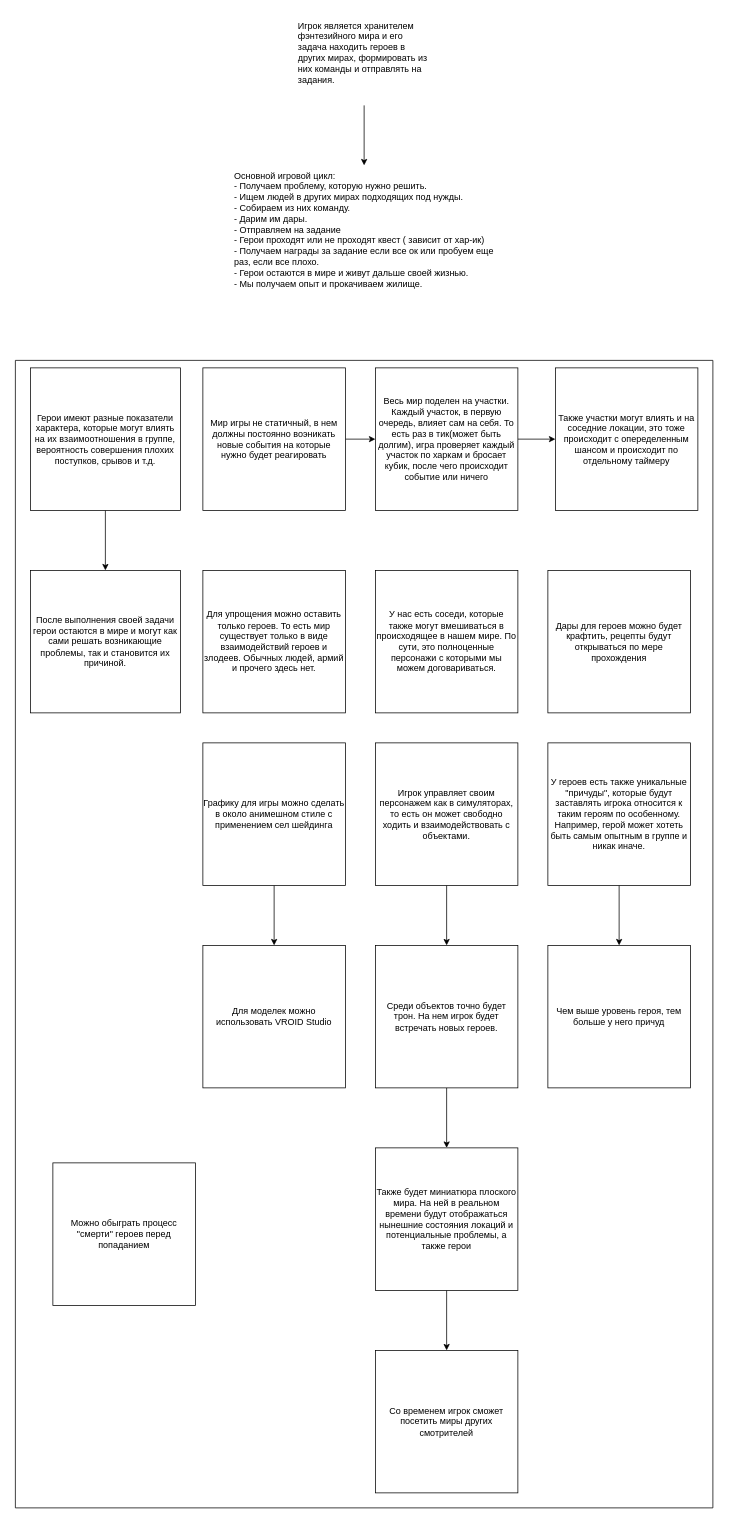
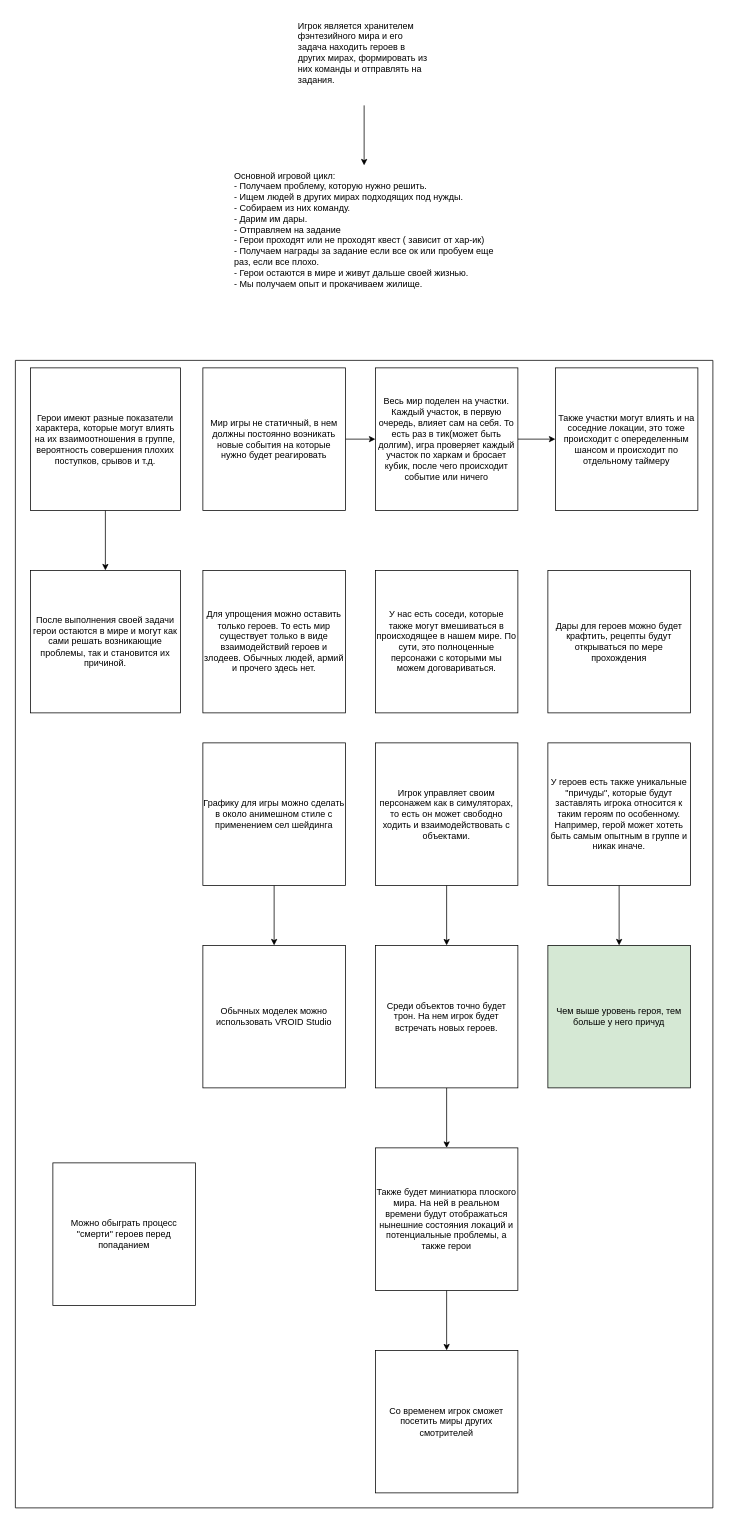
  <mxCell id="0" />
  <mxCell id="1" parent="0" />
  <mxCell id="2" value="" style="edgeStyle=orthogonalEdgeStyle;rounded=0;orthogonalLoop=1;jettySize=auto;html=1;" edge="1" parent="1" source="3" target="4"><mxGeometry relative="1" as="geometry" /></mxCell>
  <mxCell id="3" value="&lt;div&gt;Игрок является хранителем фэнтезийного мира и его задача находить героев в других мирах, формировать из них команды и отправлять на задания.&lt;/div&gt;" style="text;html=1;whiteSpace=wrap;overflow=hidden;rounded=0;" vertex="1" parent="1"><mxGeometry x="395" y="20" width="180" height="120" as="geometry" /></mxCell>
  <mxCell id="4" value="&lt;div&gt;Основной игровой цикл:&lt;/div&gt;&lt;div&gt;- Получаем проблему, которую нужно решить.&lt;/div&gt;&lt;div&gt;- Ищем людей в других мирах подходящих под нужды.&lt;/div&gt;&lt;div&gt;- Собираем из них команду.&lt;/div&gt;&lt;div&gt;- Дарим им дары.&lt;/div&gt;&lt;div&gt;- Отправляем на задание&lt;/div&gt;&lt;div&gt;- Герои проходят или не проходят квест ( зависит от хар-ик)&lt;/div&gt;&lt;div&gt;- Получаем награды за задание если все ок или пробуем еще раз, если все плохо.&lt;/div&gt;&lt;div&gt;- Герои остаются в мире и живут дальше своей жизнью.&lt;/div&gt;&lt;div&gt;- Мы получаем опыт и прокачиваем жилище.&lt;/div&gt;" style="text;html=1;whiteSpace=wrap;overflow=hidden;rounded=0;" vertex="1" parent="1"><mxGeometry x="310" y="220" width="350" height="180" as="geometry" /></mxCell>
  <mxCell id="5" value="" style="swimlane;startSize=0;fillColor=default;fillStyle=solid;gradientColor=none;" vertex="1" parent="1"><mxGeometry x="20" y="480" width="930" height="1530" as="geometry"><mxRectangle x="-200" y="480" width="50" height="40" as="alternateBounds" /></mxGeometry></mxCell>
  <mxCell id="6" value="" style="edgeStyle=orthogonalEdgeStyle;rounded=0;orthogonalLoop=1;jettySize=auto;html=1;" edge="1" parent="5" source="7" target="8"><mxGeometry relative="1" as="geometry" /></mxCell>
  <mxCell id="7" value="Герои имеют разные показатели характера, которые могут влиять на их взаимоотношения в группе, вероятность совершения плохих поступков, срывов и т.д." style="rounded=0;whiteSpace=wrap;html=1;" vertex="1" parent="5"><mxGeometry x="20" y="10" width="200" height="190" as="geometry" /></mxCell>
  <mxCell id="8" value="После выполнения своей задачи герои остаются в мире и могут как сами решать возникающие проблемы, так и становится их причиной." style="rounded=0;whiteSpace=wrap;html=1;" vertex="1" parent="5"><mxGeometry x="20" y="280" width="200" height="190" as="geometry" /></mxCell>
  <mxCell id="9" value="" style="edgeStyle=orthogonalEdgeStyle;rounded=0;orthogonalLoop=1;jettySize=auto;html=1;" edge="1" parent="5" source="10" target="12"><mxGeometry relative="1" as="geometry" /></mxCell>
  <mxCell id="10" value="&lt;div&gt;Мир игры не статичный, в нем должны постоянно воэникать новые события на которые нужно будет реагировать&lt;/div&gt;" style="whiteSpace=wrap;html=1;aspect=fixed;" vertex="1" parent="5"><mxGeometry x="250" y="10" width="190" height="190" as="geometry" /></mxCell>
  <mxCell id="11" value="" style="edgeStyle=orthogonalEdgeStyle;rounded=0;orthogonalLoop=1;jettySize=auto;html=1;" edge="1" parent="5" source="12" target="13"><mxGeometry relative="1" as="geometry" /></mxCell>
  <mxCell id="12" value="&lt;div&gt;Весь мир поделен на участки. Каждый участок, в первую очередь, влияет сам на себя. То есть раз в тик(может быть долгим), игра проверяет каждый участок по харкам и бросает кубик, после чего происходит событие или ничего&lt;/div&gt;" style="whiteSpace=wrap;html=1;aspect=fixed;" vertex="1" parent="5"><mxGeometry x="480" y="10" width="190" height="190" as="geometry" /></mxCell>
  <mxCell id="13" value="Также участки могут влиять и на соседние локации, это тоже происходит с опеределенным шансом и происходит по отдельному таймеру" style="whiteSpace=wrap;html=1;aspect=fixed;" vertex="1" parent="5"><mxGeometry x="720" y="10" width="190" height="190" as="geometry" /></mxCell>
  <mxCell id="14" value="Для упрощения можно оставить только героев. То есть мир существует только в виде взаимодействий героев и злодеев. Обычных людей, армий и прочего здесь нет." style="whiteSpace=wrap;html=1;aspect=fixed;" vertex="1" parent="5"><mxGeometry x="250" y="280" width="190" height="190" as="geometry" /></mxCell>
  <mxCell id="15" value="У нас есть соседи, которые также могут вмешиваться в происходящее в нашем мире. По сути, это полноценные персонажи с которыми мы можем договариваться." style="whiteSpace=wrap;html=1;aspect=fixed;" vertex="1" parent="5"><mxGeometry x="480" y="280" width="190" height="190" as="geometry" /></mxCell>
  <mxCell id="16" value="Дары для героев можно будет крафтить, рецепты будут открываться по мере прохождения" style="whiteSpace=wrap;html=1;aspect=fixed;" vertex="1" parent="5"><mxGeometry x="710" y="280" width="190" height="190" as="geometry" /></mxCell>
  <mxCell id="17" value="" style="edgeStyle=orthogonalEdgeStyle;rounded=0;orthogonalLoop=1;jettySize=auto;html=1;" edge="1" parent="5" source="18" target="19"><mxGeometry relative="1" as="geometry" /></mxCell>
  <mxCell id="18" value="У героев есть также уникальные &quot;причуды&quot;, которые будут заставлять игрока относится к таким героям по особенному. Например, герой может хотеть быть самым опытным в группе и никак иначе." style="whiteSpace=wrap;html=1;aspect=fixed;" vertex="1" parent="5"><mxGeometry x="710" y="510" width="190" height="190" as="geometry" /></mxCell>
- <mxCell id="19" value="Чем выше уровень героя, тем больше у него причуд" style="whiteSpace=wrap;html=1;aspect=fixed;" vertex="1" parent="5"><mxGeometry x="710" y="780" width="190" height="190" as="geometry" /></mxCell>
+ <mxCell id="19" value="Чем выше уровень героя, тем больше у него причуд" style="whiteSpace=wrap;html=1;aspect=fixed;fillColor=#d5e8d4;" vertex="1" parent="5"><mxGeometry x="710" y="780" width="190" height="190" as="geometry" /></mxCell>
  <mxCell id="20" value="" style="edgeStyle=orthogonalEdgeStyle;rounded=0;orthogonalLoop=1;jettySize=auto;html=1;" edge="1" parent="5" source="21" target="23"><mxGeometry relative="1" as="geometry" /></mxCell>
  <mxCell id="21" value="Игрок управляет своим персонажем как в симуляторах, то есть он может свободно ходить и взаимодействовать с объектами." style="whiteSpace=wrap;html=1;aspect=fixed;" vertex="1" parent="5"><mxGeometry x="480" y="510" width="190" height="190" as="geometry" /></mxCell>
  <mxCell id="22" value="" style="edgeStyle=orthogonalEdgeStyle;rounded=0;orthogonalLoop=1;jettySize=auto;html=1;" edge="1" parent="5" source="23" target="25"><mxGeometry relative="1" as="geometry" /></mxCell>
  <mxCell id="23" value="Среди объектов точно будет трон. На нем игрок будет встречать новых героев." style="whiteSpace=wrap;html=1;aspect=fixed;" vertex="1" parent="5"><mxGeometry x="480" y="780" width="190" height="190" as="geometry" /></mxCell>
  <mxCell id="24" value="" style="edgeStyle=orthogonalEdgeStyle;rounded=0;orthogonalLoop=1;jettySize=auto;html=1;" edge="1" parent="5" source="25" target="26"><mxGeometry relative="1" as="geometry" /></mxCell>
  <mxCell id="25" value="&lt;div&gt;Также будет миниатюра плоского мира. На ней в реальном времени будут отображаться нынешние состояния локаций и потенциальные проблемы, а также герои&lt;/div&gt;" style="whiteSpace=wrap;html=1;aspect=fixed;" vertex="1" parent="5"><mxGeometry x="480" y="1050" width="190" height="190" as="geometry" /></mxCell>
  <mxCell id="26" value="&lt;div&gt;Со временем игрок сможет посетить миры других смотрителей&lt;/div&gt;" style="whiteSpace=wrap;html=1;aspect=fixed;" vertex="1" parent="5"><mxGeometry x="480" y="1320" width="190" height="190" as="geometry" /></mxCell>
  <mxCell id="27" value="" style="edgeStyle=orthogonalEdgeStyle;rounded=0;orthogonalLoop=1;jettySize=auto;html=1;" edge="1" parent="5" source="28" target="29"><mxGeometry relative="1" as="geometry" /></mxCell>
  <mxCell id="28" value="&lt;div&gt;Графику для игры можно сделать в около анимешном стиле с применением сел шейдинга&lt;/div&gt;" style="whiteSpace=wrap;html=1;aspect=fixed;" vertex="1" parent="5"><mxGeometry x="250" y="510" width="190" height="190" as="geometry" /></mxCell>
- <mxCell id="29" value="Для моделек можно использовать VROID Studio" style="whiteSpace=wrap;html=1;aspect=fixed;" vertex="1" parent="5"><mxGeometry x="250" y="780" width="190" height="190" as="geometry" /></mxCell>
+ <mxCell id="29" value="Обычных моделек можно использовать VROID Studio" style="whiteSpace=wrap;html=1;aspect=fixed;" vertex="1" parent="5"><mxGeometry x="250" y="780" width="190" height="190" as="geometry" /></mxCell>
  <mxCell id="30" value="Можно обыграть процесс &quot;смерти&quot; героев перед попаданием" style="whiteSpace=wrap;html=1;aspect=fixed;" vertex="1" parent="5"><mxGeometry x="50" y="1070" width="190" height="190" as="geometry" /></mxCell>
